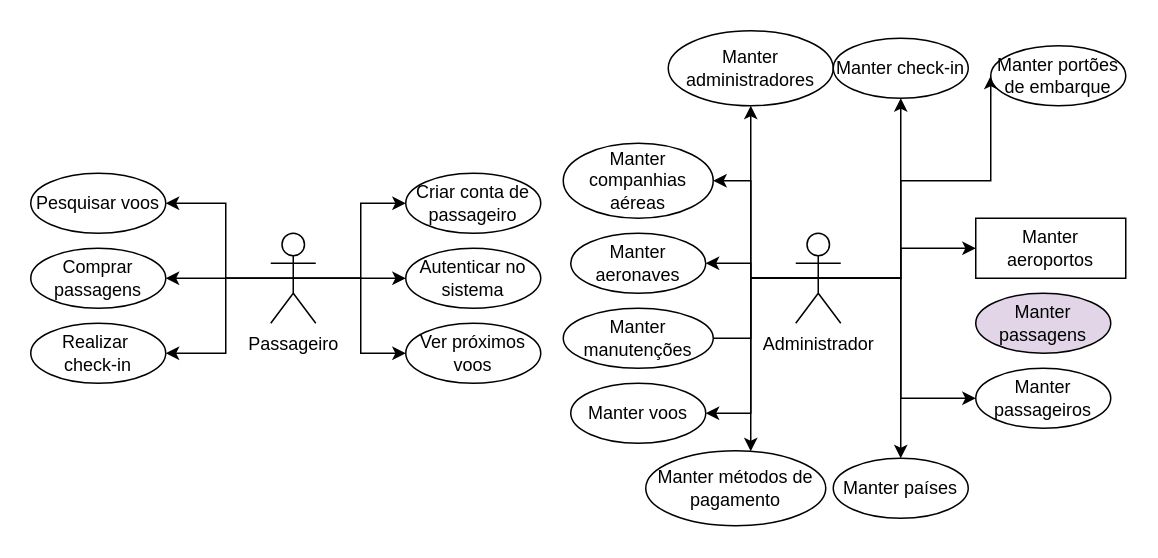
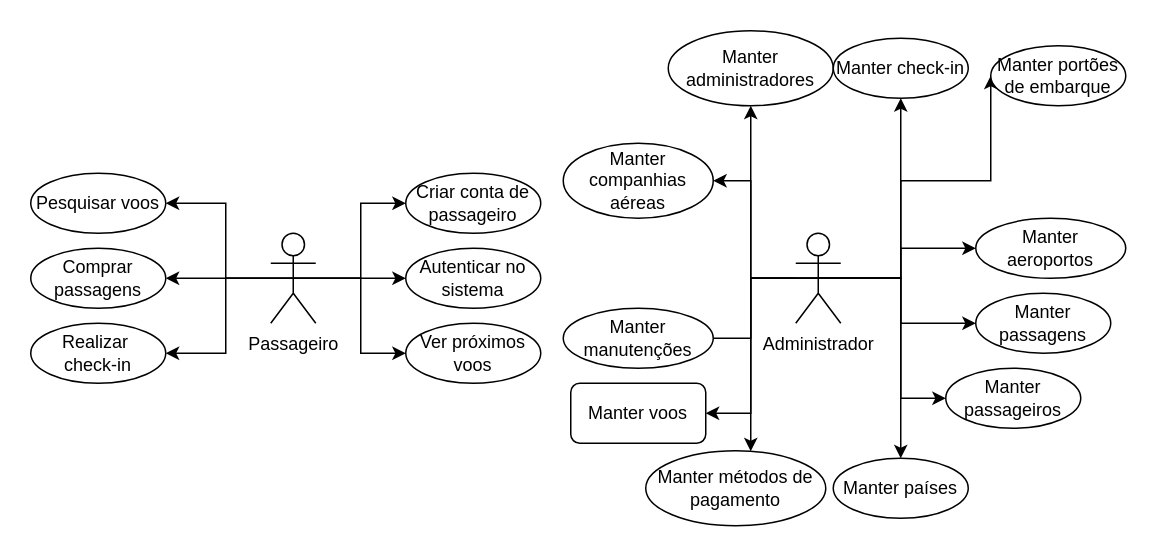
  <mxCell id="0" />
  <mxCell id="1" parent="0" />
  <mxCell id="2" style="edgeStyle=orthogonalEdgeStyle;rounded=0;orthogonalLoop=1;jettySize=auto;html=1;exitX=0.5;exitY=0.5;exitDx=0;exitDy=0;exitPerimeter=0;entryX=0;entryY=0.5;entryDx=0;entryDy=0;" parent="1" source="8" target="33" edge="1"><mxGeometry relative="1" as="geometry"><Array as="points"><mxPoint x="240" y="185" /><mxPoint x="240" y="135" /></Array></mxGeometry></mxCell>
  <mxCell id="3" style="edgeStyle=orthogonalEdgeStyle;rounded=0;orthogonalLoop=1;jettySize=auto;html=1;exitX=0.5;exitY=0.5;exitDx=0;exitDy=0;exitPerimeter=0;entryX=1;entryY=0.5;entryDx=0;entryDy=0;" parent="1" source="8" target="22" edge="1"><mxGeometry relative="1" as="geometry"><Array as="points"><mxPoint x="150" y="185" /><mxPoint x="150" y="135" /></Array></mxGeometry></mxCell>
  <mxCell id="4" style="edgeStyle=orthogonalEdgeStyle;rounded=0;orthogonalLoop=1;jettySize=auto;html=1;exitX=0.5;exitY=0.5;exitDx=0;exitDy=0;exitPerimeter=0;entryX=1;entryY=0.5;entryDx=0;entryDy=0;" parent="1" source="8" target="23" edge="1"><mxGeometry relative="1" as="geometry"><Array as="points"><mxPoint x="130" y="185" /><mxPoint x="130" y="185" /></Array></mxGeometry></mxCell>
  <mxCell id="5" style="edgeStyle=orthogonalEdgeStyle;rounded=0;orthogonalLoop=1;jettySize=auto;html=1;exitX=0.5;exitY=0.5;exitDx=0;exitDy=0;exitPerimeter=0;entryX=1;entryY=0.5;entryDx=0;entryDy=0;" parent="1" source="8" target="24" edge="1"><mxGeometry relative="1" as="geometry"><Array as="points"><mxPoint x="150" y="185" /><mxPoint x="150" y="235" /></Array></mxGeometry></mxCell>
  <mxCell id="6" style="edgeStyle=orthogonalEdgeStyle;rounded=0;orthogonalLoop=1;jettySize=auto;html=1;exitX=0.5;exitY=0.5;exitDx=0;exitDy=0;exitPerimeter=0;entryX=0;entryY=0.5;entryDx=0;entryDy=0;" edge="1" parent="1" source="8" target="21"><mxGeometry relative="1" as="geometry"><Array as="points" /></mxGeometry></mxCell>
  <mxCell id="7" style="edgeStyle=orthogonalEdgeStyle;rounded=0;orthogonalLoop=1;jettySize=auto;html=1;exitX=0.5;exitY=0.5;exitDx=0;exitDy=0;exitPerimeter=0;entryX=0;entryY=0.5;entryDx=0;entryDy=0;" edge="1" parent="1" source="8" target="32"><mxGeometry relative="1" as="geometry" /></mxCell>
  <mxCell id="8" value="Passageiro" style="shape=umlActor;verticalLabelPosition=bottom;verticalAlign=top;html=1;outlineConnect=0;" parent="1" vertex="1"><mxGeometry x="180" y="155" width="30" height="60" as="geometry" /></mxCell>
  <mxCell id="9" style="edgeStyle=orthogonalEdgeStyle;rounded=0;orthogonalLoop=1;jettySize=auto;html=1;exitX=0.5;exitY=0.5;exitDx=0;exitDy=0;exitPerimeter=0;entryX=0;entryY=0.5;entryDx=0;entryDy=0;" parent="1" source="20" target="27" edge="1"><mxGeometry relative="1" as="geometry"><Array as="points"><mxPoint x="600" y="185" /><mxPoint x="600" y="165" /></Array><mxPoint x="545" y="189.99" as="sourcePoint" /><mxPoint x="620" y="205" as="targetPoint" /></mxGeometry></mxCell>
  <mxCell id="10" style="edgeStyle=orthogonalEdgeStyle;rounded=0;orthogonalLoop=1;jettySize=auto;html=1;exitX=0.5;exitY=0.5;exitDx=0;exitDy=0;exitPerimeter=0;entryX=0;entryY=0.5;entryDx=0;entryDy=0;" parent="1" source="20" target="28" edge="1"><mxGeometry relative="1" as="geometry"><Array as="points"><mxPoint x="600" y="185" /><mxPoint x="600" y="120" /></Array></mxGeometry></mxCell>
+ <mxCell id="11" style="edgeStyle=orthogonalEdgeStyle;rounded=0;orthogonalLoop=1;jettySize=auto;html=1;exitX=0.5;exitY=0.5;exitDx=0;exitDy=0;exitPerimeter=0;entryX=0;entryY=0.5;entryDx=0;entryDy=0;" parent="1" source="20" target="31" edge="1"><mxGeometry relative="1" as="geometry"><Array as="points"><mxPoint x="600" y="185" /><mxPoint x="600" y="215" /></Array></mxGeometry></mxCell>
  <mxCell id="12" style="edgeStyle=orthogonalEdgeStyle;rounded=0;orthogonalLoop=1;jettySize=auto;html=1;exitX=0.5;exitY=0.5;exitDx=0;exitDy=0;exitPerimeter=0;entryX=1;entryY=0.5;entryDx=0;entryDy=0;" parent="1" source="20" target="29" edge="1"><mxGeometry relative="1" as="geometry"><Array as="points"><mxPoint x="500" y="185" /><mxPoint x="500" y="120" /></Array></mxGeometry></mxCell>
- <mxCell id="13" style="edgeStyle=orthogonalEdgeStyle;rounded=0;orthogonalLoop=1;jettySize=auto;html=1;exitX=0.5;exitY=0.5;exitDx=0;exitDy=0;exitPerimeter=0;entryX=1;entryY=0.5;entryDx=0;entryDy=0;" parent="1" source="20" target="26" edge="1"><mxGeometry relative="1" as="geometry" /></mxCell>
  <mxCell id="14" style="edgeStyle=orthogonalEdgeStyle;rounded=0;orthogonalLoop=1;jettySize=auto;html=1;exitX=0.5;exitY=0.5;exitDx=0;exitDy=0;exitPerimeter=0;entryX=1;entryY=0.5;entryDx=0;entryDy=0;endArrow=none;" parent="1" source="20" target="30" edge="1"><mxGeometry relative="1" as="geometry"><Array as="points"><mxPoint x="500" y="185" /><mxPoint x="500" y="225" /></Array></mxGeometry></mxCell>
  <mxCell id="15" style="edgeStyle=orthogonalEdgeStyle;rounded=0;orthogonalLoop=1;jettySize=auto;html=1;exitX=0.5;exitY=0.5;exitDx=0;exitDy=0;exitPerimeter=0;entryX=1;entryY=0.5;entryDx=0;entryDy=0;" parent="1" source="20" target="25" edge="1"><mxGeometry relative="1" as="geometry" /></mxCell>
  <mxCell id="16" style="edgeStyle=orthogonalEdgeStyle;rounded=0;orthogonalLoop=1;jettySize=auto;html=1;exitX=0.5;exitY=0.5;exitDx=0;exitDy=0;exitPerimeter=0;entryX=0.5;entryY=0;entryDx=0;entryDy=0;" edge="1" parent="1" source="20" target="36"><mxGeometry relative="1" as="geometry"><Array as="points"><mxPoint x="600" y="185" /><mxPoint x="600" y="305" /></Array></mxGeometry></mxCell>
  <mxCell id="17" value="" style="edgeStyle=orthogonalEdgeStyle;rounded=0;orthogonalLoop=1;jettySize=auto;html=1;" edge="1" parent="1" source="20" target="37"><mxGeometry relative="1" as="geometry"><Array as="points"><mxPoint x="500" y="185" /></Array></mxGeometry></mxCell>
  <mxCell id="18" style="edgeStyle=orthogonalEdgeStyle;rounded=0;orthogonalLoop=1;jettySize=auto;html=1;exitX=0.5;exitY=0.5;exitDx=0;exitDy=0;exitPerimeter=0;entryX=0.5;entryY=1;entryDx=0;entryDy=0;" edge="1" parent="1" source="20" target="39"><mxGeometry relative="1" as="geometry"><Array as="points"><mxPoint x="600" y="185" /></Array></mxGeometry></mxCell>
  <mxCell id="19" style="edgeStyle=orthogonalEdgeStyle;rounded=0;orthogonalLoop=1;jettySize=auto;html=1;exitX=0.5;exitY=0.5;exitDx=0;exitDy=0;exitPerimeter=0;entryX=0.5;entryY=1;entryDx=0;entryDy=0;" edge="1" parent="1" source="20" target="38"><mxGeometry relative="1" as="geometry"><Array as="points"><mxPoint x="500" y="185" /><mxPoint x="500" y="75" /></Array></mxGeometry></mxCell>
  <mxCell id="20" value="Administrador" style="shape=umlActor;verticalLabelPosition=bottom;verticalAlign=top;html=1;outlineConnect=0;" parent="1" vertex="1"><mxGeometry x="530" y="155" width="30" height="60" as="geometry" /></mxCell>
  <mxCell id="21" value="&lt;div&gt;Autenticar no&lt;/div&gt;&lt;div&gt;sistema&lt;br&gt;&lt;/div&gt;" style="ellipse;whiteSpace=wrap;html=1;" parent="1" vertex="1"><mxGeometry x="270" y="165" width="90" height="40" as="geometry" /></mxCell>
  <mxCell id="22" value="Pesquisar voos" style="ellipse;whiteSpace=wrap;html=1;" parent="1" vertex="1"><mxGeometry x="20" y="115" width="90" height="40" as="geometry" /></mxCell>
  <mxCell id="23" value="Comprar passagens" style="ellipse;whiteSpace=wrap;html=1;" parent="1" vertex="1"><mxGeometry x="20" y="165" width="90" height="40" as="geometry" /></mxCell>
  <mxCell id="24" value="&lt;div&gt;Realizar&amp;nbsp;&lt;/div&gt;&lt;div&gt;check-in&lt;/div&gt;" style="ellipse;whiteSpace=wrap;html=1;" parent="1" vertex="1"><mxGeometry x="20" y="215" width="90" height="40" as="geometry" /></mxCell>
- <mxCell id="25" value="Manter voos" style="ellipse;whiteSpace=wrap;html=1;" parent="1" vertex="1"><mxGeometry x="380" y="255" width="90" height="40" as="geometry" /></mxCell>
- <mxCell id="26" value="Manter aeronaves" style="ellipse;whiteSpace=wrap;html=1;" parent="1" vertex="1"><mxGeometry x="380" y="155" width="90" height="40" as="geometry" /></mxCell>
- <mxCell id="27" value="Manter aeroportos" style="whiteSpace=wrap;html=1;rounded=0;" parent="1" vertex="1"><mxGeometry x="650" y="145" width="100" height="40" as="geometry" /></mxCell>
+ <mxCell id="25" value="Manter voos" style="whiteSpace=wrap;html=1;rounded=1;" parent="1" vertex="1"><mxGeometry x="380" y="255" width="90" height="40" as="geometry" /></mxCell>
+ <mxCell id="27" value="Manter aeroportos" style="ellipse;whiteSpace=wrap;html=1;" parent="1" vertex="1"><mxGeometry x="650" y="145" width="100" height="40" as="geometry" /></mxCell>
  <mxCell id="28" value="Manter portões de embarque" style="ellipse;whiteSpace=wrap;html=1;" parent="1" vertex="1"><mxGeometry x="660" y="30" width="90" height="40" as="geometry" /></mxCell>
  <mxCell id="29" value="Manter companhias aéreas" style="ellipse;whiteSpace=wrap;html=1;" parent="1" vertex="1"><mxGeometry x="375" y="95" width="100" height="50" as="geometry" /></mxCell>
  <mxCell id="30" value="Manter manutenções" style="ellipse;whiteSpace=wrap;html=1;" parent="1" vertex="1"><mxGeometry x="375" y="205" width="100" height="40" as="geometry" /></mxCell>
- <mxCell id="31" value="Manter passagens" style="ellipse;whiteSpace=wrap;html=1;fillColor=#e1d5e7;" parent="1" vertex="1"><mxGeometry x="650" y="195" width="90" height="40" as="geometry" /></mxCell>
+ <mxCell id="31" value="Manter passagens" style="ellipse;whiteSpace=wrap;html=1;" parent="1" vertex="1"><mxGeometry x="650" y="195" width="90" height="40" as="geometry" /></mxCell>
  <mxCell id="32" value="Ver próximos voos" style="ellipse;whiteSpace=wrap;html=1;" vertex="1" parent="1"><mxGeometry x="270" y="215" width="90" height="40" as="geometry" /></mxCell>
  <mxCell id="33" value="Criar conta de passageiro" style="ellipse;whiteSpace=wrap;html=1;" vertex="1" parent="1"><mxGeometry x="270" y="115" width="90" height="40" as="geometry" /></mxCell>
  <mxCell id="34" style="edgeStyle=orthogonalEdgeStyle;rounded=0;orthogonalLoop=1;jettySize=auto;html=1;exitX=0.5;exitY=0.5;exitDx=0;exitDy=0;exitPerimeter=0;entryX=0;entryY=0.5;entryDx=0;entryDy=0;" edge="1" parent="1" target="35" source="20"><mxGeometry relative="1" as="geometry"><mxPoint x="550" y="235" as="sourcePoint" /><Array as="points"><mxPoint x="600" y="185" /><mxPoint x="600" y="265" /></Array></mxGeometry></mxCell>
- <mxCell id="35" value="Manter passageiros" style="ellipse;whiteSpace=wrap;html=1;" vertex="1" parent="1"><mxGeometry x="650" y="245" width="90" height="40" as="geometry" /></mxCell>
+ <mxCell id="35" value="Manter passageiros" style="ellipse;whiteSpace=wrap;html=1;" vertex="1" parent="1"><mxGeometry x="630" y="245" width="90" height="40" as="geometry" /></mxCell>
  <mxCell id="36" value="Manter países" style="ellipse;whiteSpace=wrap;html=1;" vertex="1" parent="1"><mxGeometry x="555" y="305" width="90" height="40" as="geometry" /></mxCell>
  <mxCell id="37" value="Manter métodos de pagamento" style="ellipse;whiteSpace=wrap;html=1;" vertex="1" parent="1"><mxGeometry x="430" y="300" width="120" height="50" as="geometry" /></mxCell>
  <mxCell id="38" value="Manter administradores" style="ellipse;whiteSpace=wrap;html=1;" vertex="1" parent="1"><mxGeometry x="445" y="20" width="110" height="50" as="geometry" /></mxCell>
  <mxCell id="39" value="Manter check-in" style="ellipse;whiteSpace=wrap;html=1;" vertex="1" parent="1"><mxGeometry x="555" y="25" width="90" height="40" as="geometry" /></mxCell>
